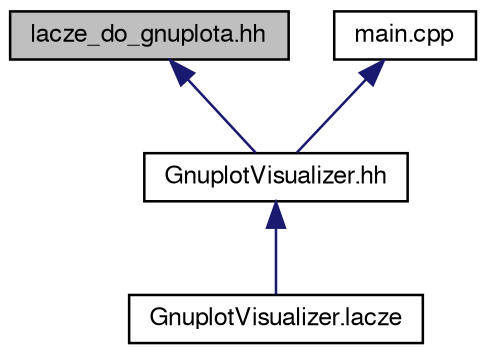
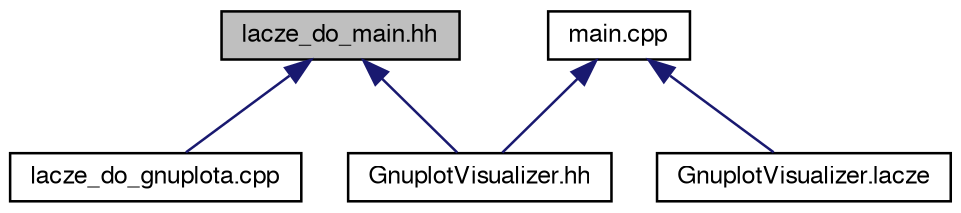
  digraph {
    node [color=black fillcolor=white fontname=FreeSans fontsize=10 shape=record style=filled]
    edge [color=midnightblue dir=back fontname=FreeSans fontsize=10 labelfontname=FreeSans labelfontsize=10 style=solid]
-   n1 [fillcolor=grey75 fontcolor=black height=0.2 label="lacze_do_gnuplota.hh" width=0.4]
+   n1 [fillcolor=grey75 fontcolor=black height=0.2 label="lacze_do_main.hh" width=0.4]
    n2 [height=0.2 label="GnuplotVisualizer.hh" width=0.4]
+   n3 [height=0.2 label="lacze_do_gnuplota.cpp" width=0.4]
    n4 [height=0.2 label="GnuplotVisualizer.lacze" width=0.4]
    n5 [height=0.2 label="main.cpp" width=0.4]
    n1 -> n2
-   n2 -> n4
+   n1 -> n3
+   n5 -> n4
    n5 -> n2
  }
